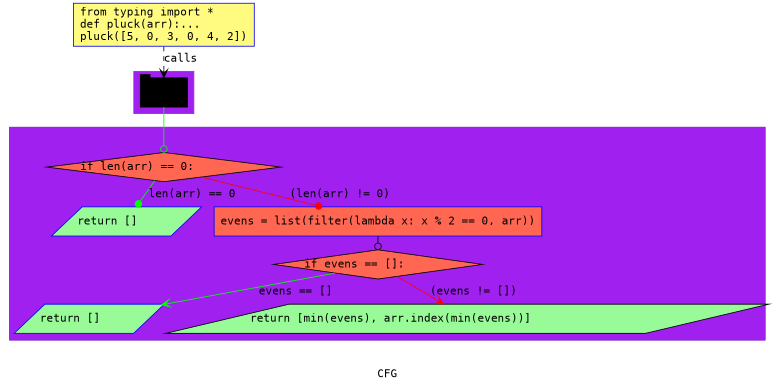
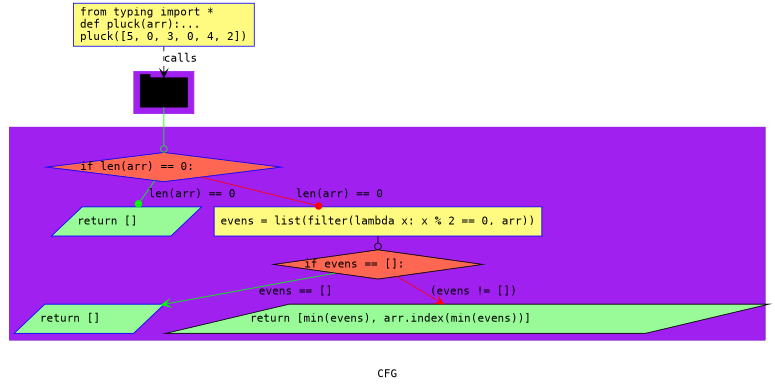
  digraph {
    compound=True
    fontname="DejaVu Sans Mono"
    label=CFG
    pack=False
    rankdir=TB
    ranksep=0.02
    node [color=blue fontname="DejaVu Sans Mono" shape=parallelogram style="filled,solid" fillcolor="#98fb98"]
    edge [arrowhead=vee color=green fontname="DejaVu Sans Mono"]
    n1 [color=black height=0.5 label=pluck linenum="[12]" shape=tab style=filled width=0.80556 fillcolor=""]
-   n2 [color=black fillcolor="#FF6752" height=0.5 label="if len(arr) == 0:\l" linenum="[5]" shape=diamond width=4.0085]
+   n2 [fillcolor="#FF6752" height=0.5 label="if len(arr) == 0:\l" linenum="[5]" shape=diamond width=4.0085]
    n3 [height=0.5 label="return []\l" linenum="[6]" width=2.4088]
-   n4 [fillcolor="#FF6752" height=0.5 label="evens = list(filter(lambda x: x % 2 == 0, arr))\l" linenum="[7]" shape=rectangle width=5.6111]
+   n4 [fillcolor="#FFFB81" height=0.5 label="evens = list(filter(lambda x: x % 2 == 0, arr))\l" linenum="[7]" shape=rectangle width=5.6111]
    n5 [color=black fillcolor="#FF6752" height=0.5 label="if evens == []:\l" linenum="[8]" shape=diamond width=3.5745]
    n6 [height=0.5 label="return []\l" linenum="[9]" width=2.4088]
    n7 [color=black height=0.5 label="return [min(evens), arr.index(min(evens))]\l" linenum="[10]" width=9.6088]
    n8 [fillcolor="#FFFB81" height=0.73611 label="from typing import *\ldef pluck(arr):...\lpluck([5, 0, 3, 0, 4, 2])\l" linenum="[1]" shape=rectangle width=3.0972]
    subgraph cluster_1 {
      label=from
      n2
      n3
      n4
      n5
      n6
      n7
      subgraph cluster_2 {
        color=purple
        compound=true
        label=""
        shape=tab
        style=filled
      }
      subgraph cluster_3 {
        color=purple
        compound=true
        label=""
        shape=tab
        style=filled
      }
    }
    subgraph cluster_4 {
      color=purple
      compound=true
      label=""
      shape=tab
      style=filled
      n1
    }
    n1 -> n2 [arrowhead=odot]
    n2 -> n3 [arrowhead=dot label="len(arr) == 0"]
-   n2 -> n4 [arrowhead=dot color=red label="(len(arr) != 0)"]
+   n2 -> n4 [arrowhead=dot color=red label="len(arr) == 0"]
    n4 -> n5 [arrowhead=odot color=black]
    n5 -> n6 [label="evens == []"]
    n5 -> n7 [color=red label="(evens != [])"]
    n8 -> n1 [label=calls style=dashed color=""]
  }
